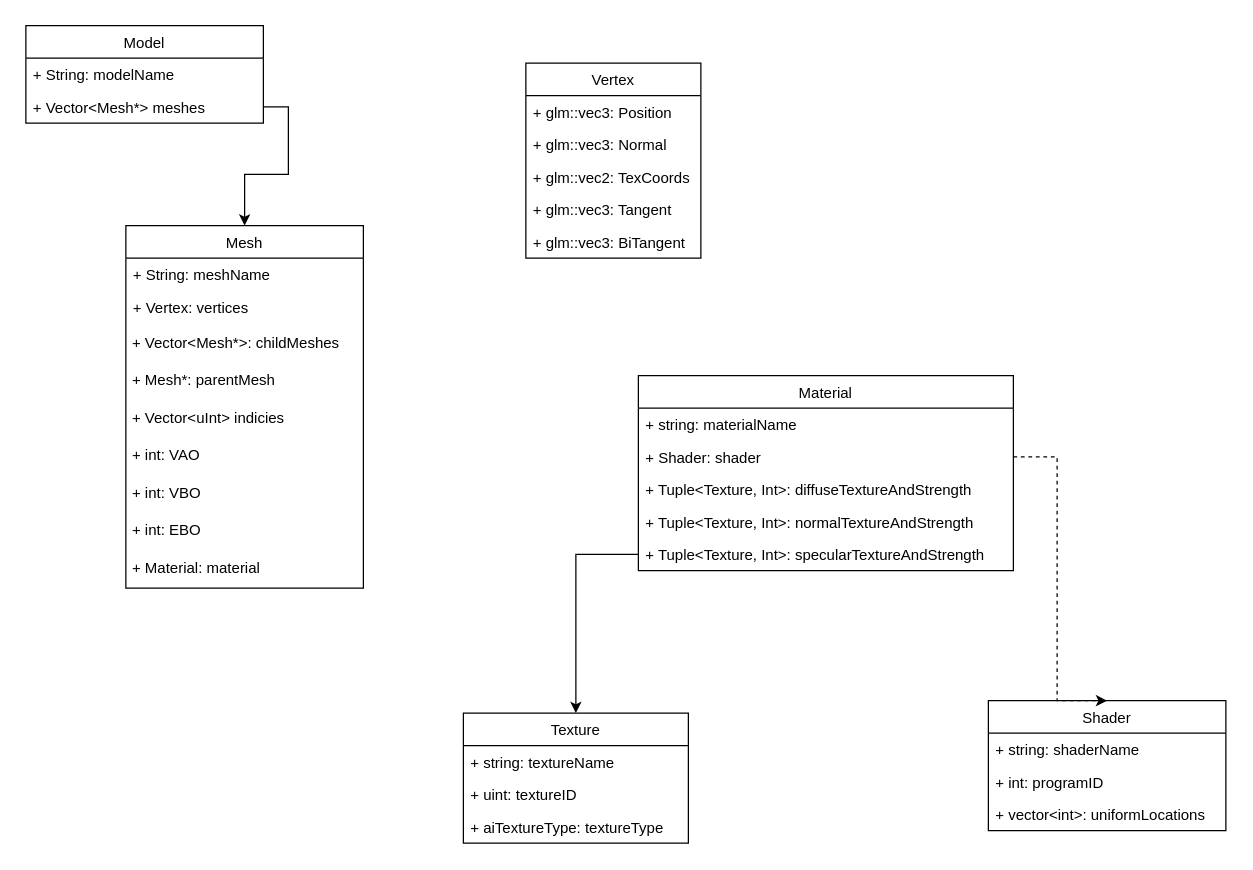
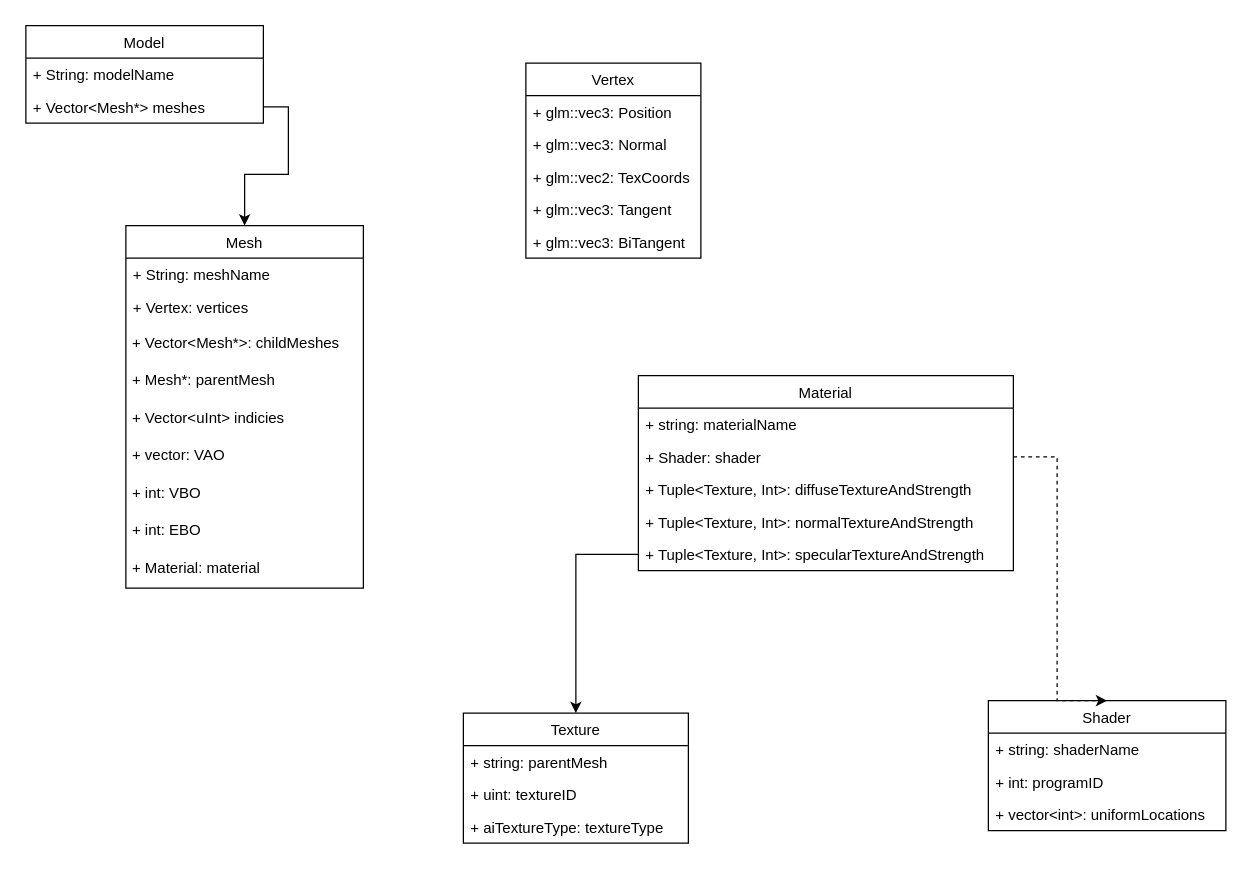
  <mxCell id="0" />
  <mxCell id="1" parent="0" />
  <mxCell id="2" value="Model" style="swimlane;fontStyle=0;childLayout=stackLayout;horizontal=1;startSize=26;fillColor=none;horizontalStack=0;resizeParent=1;resizeParentMax=0;resizeLast=0;collapsible=1;marginBottom=0;" vertex="1" parent="1"><mxGeometry x="20" y="20" width="190" height="78" as="geometry"><mxRectangle x="190" y="80" width="70" height="26" as="alternateBounds" /></mxGeometry></mxCell>
  <mxCell id="3" value="+ String: modelName" style="text;strokeColor=none;fillColor=none;align=left;verticalAlign=top;spacingLeft=4;spacingRight=4;overflow=hidden;rotatable=0;points=[[0,0.5],[1,0.5]];portConstraint=eastwest;" vertex="1" parent="2"><mxGeometry y="26" width="190" height="26" as="geometry" /></mxCell>
  <mxCell id="4" value="+ Vector&lt;Mesh*&gt; meshes" style="text;strokeColor=none;fillColor=none;align=left;verticalAlign=top;spacingLeft=4;spacingRight=4;overflow=hidden;rotatable=0;points=[[0,0.5],[1,0.5]];portConstraint=eastwest;" vertex="1" parent="2"><mxGeometry y="52" width="190" height="26" as="geometry" /></mxCell>
  <mxCell id="5" value="Mesh" style="swimlane;fontStyle=0;childLayout=stackLayout;horizontal=1;startSize=26;fillColor=none;horizontalStack=0;resizeParent=1;resizeParentMax=0;resizeLast=0;collapsible=1;marginBottom=0;" vertex="1" parent="1"><mxGeometry x="100" y="180" width="190" height="290" as="geometry"><mxRectangle x="400" y="170" width="60" height="26" as="alternateBounds" /></mxGeometry></mxCell>
  <mxCell id="6" value="+ String: meshName" style="text;strokeColor=none;fillColor=none;align=left;verticalAlign=top;spacingLeft=4;spacingRight=4;overflow=hidden;rotatable=0;points=[[0,0.5],[1,0.5]];portConstraint=eastwest;" vertex="1" parent="5"><mxGeometry y="26" width="190" height="26" as="geometry" /></mxCell>
  <mxCell id="7" value="+ Vertex: vertices&#10;" style="text;strokeColor=none;fillColor=none;align=left;verticalAlign=top;spacingLeft=4;spacingRight=4;overflow=hidden;rotatable=0;points=[[0,0.5],[1,0.5]];portConstraint=eastwest;" vertex="1" parent="5"><mxGeometry y="52" width="190" height="28" as="geometry" /></mxCell>
  <mxCell id="8" value="&amp;nbsp;+ Vector&amp;lt;Mesh*&amp;gt;: childMeshes " style="text;html=1;" vertex="1" parent="5"><mxGeometry y="80" width="190" height="30" as="geometry" /></mxCell>
  <mxCell id="9" value="&amp;nbsp;+ Mesh*: parentMesh " style="text;html=1;" vertex="1" parent="5"><mxGeometry y="110" width="190" height="30" as="geometry" /></mxCell>
  <mxCell id="10" value="&amp;nbsp;+ Vector&amp;lt;uInt&amp;gt; indicies" style="text;html=1;" vertex="1" parent="5"><mxGeometry y="140" width="190" height="30" as="geometry" /></mxCell>
- <mxCell id="11" value="&lt;div&gt;&amp;nbsp;+ int: VAO&lt;/div&gt;" style="text;html=1;" vertex="1" parent="5"><mxGeometry y="170" width="190" height="30" as="geometry" /></mxCell>
+ <mxCell id="11" value="&lt;div&gt;&amp;nbsp;+ vector: VAO&lt;/div&gt;" style="text;html=1;" vertex="1" parent="5"><mxGeometry y="170" width="190" height="30" as="geometry" /></mxCell>
  <mxCell id="12" value="&amp;nbsp;+ int: VBO " style="text;html=1;" vertex="1" parent="5"><mxGeometry y="200" width="190" height="30" as="geometry" /></mxCell>
  <mxCell id="13" value="&amp;nbsp;+ int: EBO " style="text;html=1;" vertex="1" parent="5"><mxGeometry y="230" width="190" height="30" as="geometry" /></mxCell>
  <mxCell id="14" value="&amp;nbsp;+ Material: material" style="text;html=1;" vertex="1" parent="5"><mxGeometry y="260" width="190" height="30" as="geometry" /></mxCell>
  <mxCell id="15" style="edgeStyle=orthogonalEdgeStyle;rounded=0;orthogonalLoop=1;jettySize=auto;html=1;" edge="1" parent="1" source="4" target="5"><mxGeometry relative="1" as="geometry" /></mxCell>
  <mxCell id="16" value="Vertex" style="swimlane;fontStyle=0;childLayout=stackLayout;horizontal=1;startSize=26;fillColor=none;horizontalStack=0;resizeParent=1;resizeParentMax=0;resizeLast=0;collapsible=1;marginBottom=0;rounded=0;glass=0;" vertex="1" parent="1"><mxGeometry x="420" y="50" width="140" height="156" as="geometry" /></mxCell>
  <mxCell id="17" value="+ glm::vec3: Position" style="text;strokeColor=none;fillColor=none;align=left;verticalAlign=top;spacingLeft=4;spacingRight=4;overflow=hidden;rotatable=0;points=[[0,0.5],[1,0.5]];portConstraint=eastwest;" vertex="1" parent="16"><mxGeometry y="26" width="140" height="26" as="geometry" /></mxCell>
  <mxCell id="18" value="+ glm::vec3: Normal" style="text;strokeColor=none;fillColor=none;align=left;verticalAlign=top;spacingLeft=4;spacingRight=4;overflow=hidden;rotatable=0;points=[[0,0.5],[1,0.5]];portConstraint=eastwest;" vertex="1" parent="16"><mxGeometry y="52" width="140" height="26" as="geometry" /></mxCell>
  <mxCell id="19" value="+ glm::vec2: TexCoords" style="text;strokeColor=none;fillColor=none;align=left;verticalAlign=top;spacingLeft=4;spacingRight=4;overflow=hidden;rotatable=0;points=[[0,0.5],[1,0.5]];portConstraint=eastwest;" vertex="1" parent="16"><mxGeometry y="78" width="140" height="26" as="geometry" /></mxCell>
  <mxCell id="20" value="+ glm::vec3: Tangent" style="text;strokeColor=none;fillColor=none;align=left;verticalAlign=top;spacingLeft=4;spacingRight=4;overflow=hidden;rotatable=0;points=[[0,0.5],[1,0.5]];portConstraint=eastwest;" vertex="1" parent="16"><mxGeometry y="104" width="140" height="26" as="geometry" /></mxCell>
  <mxCell id="21" value="+ glm::vec3: BiTangent" style="text;strokeColor=none;fillColor=none;align=left;verticalAlign=top;spacingLeft=4;spacingRight=4;overflow=hidden;rotatable=0;points=[[0,0.5],[1,0.5]];portConstraint=eastwest;" vertex="1" parent="16"><mxGeometry y="130" width="140" height="26" as="geometry" /></mxCell>
  <mxCell id="22" value="Material" style="swimlane;fontStyle=0;childLayout=stackLayout;horizontal=1;startSize=26;fillColor=none;horizontalStack=0;resizeParent=1;resizeParentMax=0;resizeLast=0;collapsible=1;marginBottom=0;" vertex="1" parent="1"><mxGeometry x="510" y="300" width="300" height="156" as="geometry" /></mxCell>
  <mxCell id="23" value="+ string: materialName" style="text;strokeColor=none;fillColor=none;align=left;verticalAlign=top;spacingLeft=4;spacingRight=4;overflow=hidden;rotatable=0;points=[[0,0.5],[1,0.5]];portConstraint=eastwest;" vertex="1" parent="22"><mxGeometry y="26" width="300" height="26" as="geometry" /></mxCell>
  <mxCell id="24" value="+ Shader: shader" style="text;strokeColor=none;fillColor=none;align=left;verticalAlign=top;spacingLeft=4;spacingRight=4;overflow=hidden;rotatable=0;points=[[0,0.5],[1,0.5]];portConstraint=eastwest;" vertex="1" parent="22"><mxGeometry y="52" width="300" height="26" as="geometry" /></mxCell>
  <mxCell id="25" value="+ Tuple&lt;Texture, Int&gt;: diffuseTextureAndStrength" style="text;strokeColor=none;fillColor=none;align=left;verticalAlign=top;spacingLeft=4;spacingRight=4;overflow=hidden;rotatable=0;points=[[0,0.5],[1,0.5]];portConstraint=eastwest;" vertex="1" parent="22"><mxGeometry y="78" width="300" height="26" as="geometry" /></mxCell>
  <mxCell id="26" value="+ Tuple&lt;Texture, Int&gt;: normalTextureAndStrength" style="text;strokeColor=none;fillColor=none;align=left;verticalAlign=top;spacingLeft=4;spacingRight=4;overflow=hidden;rotatable=0;points=[[0,0.5],[1,0.5]];portConstraint=eastwest;" vertex="1" parent="22"><mxGeometry y="104" width="300" height="26" as="geometry" /></mxCell>
  <mxCell id="27" value="+ Tuple&lt;Texture, Int&gt;: specularTextureAndStrength" style="text;strokeColor=none;fillColor=none;align=left;verticalAlign=top;spacingLeft=4;spacingRight=4;overflow=hidden;rotatable=0;points=[[0,0.5],[1,0.5]];portConstraint=eastwest;" vertex="1" parent="22"><mxGeometry y="130" width="300" height="26" as="geometry" /></mxCell>
  <mxCell id="28" value="Texture" style="swimlane;fontStyle=0;childLayout=stackLayout;horizontal=1;startSize=26;fillColor=none;horizontalStack=0;resizeParent=1;resizeParentMax=0;resizeLast=0;collapsible=1;marginBottom=0;" vertex="1" parent="1"><mxGeometry x="370" y="570" width="180" height="104" as="geometry" /></mxCell>
- <mxCell id="29" value="+ string: textureName" style="text;strokeColor=none;fillColor=none;align=left;verticalAlign=top;spacingLeft=4;spacingRight=4;overflow=hidden;rotatable=0;points=[[0,0.5],[1,0.5]];portConstraint=eastwest;" vertex="1" parent="28"><mxGeometry y="26" width="180" height="26" as="geometry" /></mxCell>
+ <mxCell id="29" value="+ string: parentMesh" style="text;strokeColor=none;fillColor=none;align=left;verticalAlign=top;spacingLeft=4;spacingRight=4;overflow=hidden;rotatable=0;points=[[0,0.5],[1,0.5]];portConstraint=eastwest;" vertex="1" parent="28"><mxGeometry y="26" width="180" height="26" as="geometry" /></mxCell>
  <mxCell id="30" value="+ uint: textureID" style="text;strokeColor=none;fillColor=none;align=left;verticalAlign=top;spacingLeft=4;spacingRight=4;overflow=hidden;rotatable=0;points=[[0,0.5],[1,0.5]];portConstraint=eastwest;" vertex="1" parent="28"><mxGeometry y="52" width="180" height="26" as="geometry" /></mxCell>
  <mxCell id="31" value="+ aiTextureType: textureType" style="text;strokeColor=none;fillColor=none;align=left;verticalAlign=top;spacingLeft=4;spacingRight=4;overflow=hidden;rotatable=0;points=[[0,0.5],[1,0.5]];portConstraint=eastwest;" vertex="1" parent="28"><mxGeometry y="78" width="180" height="26" as="geometry" /></mxCell>
  <mxCell id="32" style="edgeStyle=orthogonalEdgeStyle;rounded=0;orthogonalLoop=1;jettySize=auto;html=1;entryX=0.5;entryY=0;entryDx=0;entryDy=0;" edge="1" parent="1" source="27" target="28"><mxGeometry relative="1" as="geometry" /></mxCell>
  <mxCell id="33" value="Shader" style="swimlane;fontStyle=0;childLayout=stackLayout;horizontal=1;startSize=26;fillColor=none;horizontalStack=0;resizeParent=1;resizeParentMax=0;resizeLast=0;collapsible=1;marginBottom=0;" vertex="1" parent="1"><mxGeometry x="790" y="560" width="190" height="104" as="geometry" /></mxCell>
  <mxCell id="34" value="+ string: shaderName" style="text;strokeColor=none;fillColor=none;align=left;verticalAlign=top;spacingLeft=4;spacingRight=4;overflow=hidden;rotatable=0;points=[[0,0.5],[1,0.5]];portConstraint=eastwest;" vertex="1" parent="33"><mxGeometry y="26" width="190" height="26" as="geometry" /></mxCell>
  <mxCell id="35" value="+ int: programID" style="text;strokeColor=none;fillColor=none;align=left;verticalAlign=top;spacingLeft=4;spacingRight=4;overflow=hidden;rotatable=0;points=[[0,0.5],[1,0.5]];portConstraint=eastwest;" vertex="1" parent="33"><mxGeometry y="52" width="190" height="26" as="geometry" /></mxCell>
  <mxCell id="36" value="+ vector&lt;int&gt;: uniformLocations" style="text;strokeColor=none;fillColor=none;align=left;verticalAlign=top;spacingLeft=4;spacingRight=4;overflow=hidden;rotatable=0;points=[[0,0.5],[1,0.5]];portConstraint=eastwest;" vertex="1" parent="33"><mxGeometry y="78" width="190" height="26" as="geometry" /></mxCell>
  <mxCell id="37" style="edgeStyle=orthogonalEdgeStyle;rounded=0;orthogonalLoop=1;jettySize=auto;html=1;entryX=0.5;entryY=0;entryDx=0;entryDy=0;exitX=1;exitY=0.5;exitDx=0;exitDy=0;dashed=1;" edge="1" parent="1" source="24" target="33"><mxGeometry relative="1" as="geometry"><Array as="points"><mxPoint x="845" y="365" /><mxPoint x="845" y="560" /></Array></mxGeometry></mxCell>
